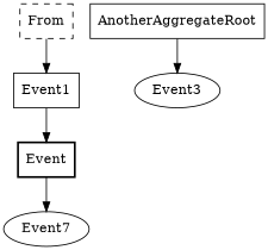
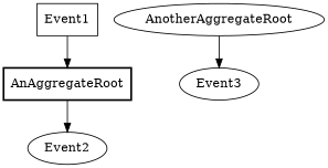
  digraph {
    splines=spline
    node [shape=box]
    edge [style=solid]
    Event1
-   AnAggregateRoot [style=bold label=Event]
-   Event2 [shape=ellipse label=Event7]
-   From [style=dashed]
-   AnotherAggregateRoot
+   AnAggregateRoot [style=bold]
+   Event2 [shape=ellipse]
+   AnotherAggregateRoot [shape=ellipse]
    Event3 [shape=ellipse]
    Event1 -> AnAggregateRoot
    AnAggregateRoot -> Event2
-   From -> Event1
    AnotherAggregateRoot -> Event3
  }
